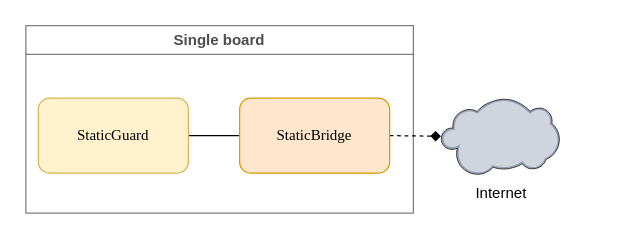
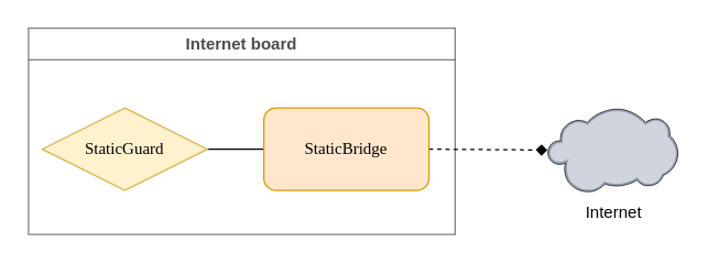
  <mxCell id="0" />
  <mxCell id="1" parent="0" />
  <mxCell id="2" style="rounded=0;orthogonalLoop=1;jettySize=auto;html=1;endArrow=diamond;startFill=0;dashed=1;exitX=1;exitY=0.5;exitDx=0;exitDy=0;" edge="1" parent="1" source="6" target="3"><mxGeometry relative="1" as="geometry"><mxPoint x="311" y="159.851" as="sourcePoint" /></mxGeometry></mxCell>
- <mxCell id="3" value="Internet" style="verticalLabelPosition=bottom;sketch=0;aspect=fixed;html=1;verticalAlign=top;strokeColor=none;align=center;outlineConnect=0;shape=mxgraph.citrix.cloud;" vertex="1" parent="1"><mxGeometry x="352" y="78" width="95" height="62" as="geometry" /></mxCell>
+ <mxCell id="3" value="Internet" style="verticalLabelPosition=bottom;sketch=0;aspect=fixed;html=1;verticalAlign=top;strokeColor=none;align=center;outlineConnect=0;shape=mxgraph.citrix.cloud;" vertex="1" parent="1"><mxGeometry x="397" y="78" width="95" height="62" as="geometry" /></mxCell>
  <mxCell id="4" value="" style="edgeStyle=orthogonalEdgeStyle;rounded=0;orthogonalLoop=1;jettySize=auto;html=1;endArrow=none;startFill=0;" edge="1" parent="1" source="5" target="6"><mxGeometry relative="1" as="geometry" /></mxCell>
- <mxCell id="5" value="&lt;font face=&quot;Comic Sans MS&quot;&gt;StaticGuard&lt;/font&gt;" style="rounded=1;whiteSpace=wrap;html=1;fillColor=#fff2cc;strokeColor=#d6b656;" vertex="1" parent="1"><mxGeometry x="30" y="78" width="120" height="60" as="geometry" /></mxCell>
+ <mxCell id="5" value="&lt;font face=&quot;Comic Sans MS&quot;&gt;StaticGuard&lt;/font&gt;" style="rhombus;whiteSpace=wrap;html=1;fillColor=#fff2cc;strokeColor=#d6b656;" vertex="1" parent="1"><mxGeometry x="30" y="78" width="120" height="60" as="geometry" /></mxCell>
  <mxCell id="6" value="&lt;font face=&quot;Comic Sans MS&quot;&gt;StaticBridge&lt;/font&gt;" style="rounded=1;whiteSpace=wrap;html=1;fillColor=#ffe6cc;strokeColor=#d79b00;" vertex="1" parent="1"><mxGeometry x="191" y="78" width="120" height="60" as="geometry" /></mxCell>
- <mxCell id="7" value="&lt;span style=&quot;color: rgb(77, 77, 77);&quot;&gt;Single board&lt;font style=&quot;font-size: 10px;&quot;&gt;&lt;br&gt;&lt;/font&gt;&lt;/span&gt;" style="swimlane;whiteSpace=wrap;html=1;opacity=50;" vertex="1" parent="1"><mxGeometry x="20" y="20" width="310" height="150" as="geometry" /></mxCell>
+ <mxCell id="7" value="&lt;span style=&quot;color: rgb(77, 77, 77);&quot;&gt;Internet board&lt;font style=&quot;font-size: 10px;&quot;&gt;&lt;br&gt;&lt;/font&gt;&lt;/span&gt;" style="swimlane;whiteSpace=wrap;html=1;opacity=50;" vertex="1" parent="1"><mxGeometry x="20" y="20" width="310" height="150" as="geometry" /></mxCell>
